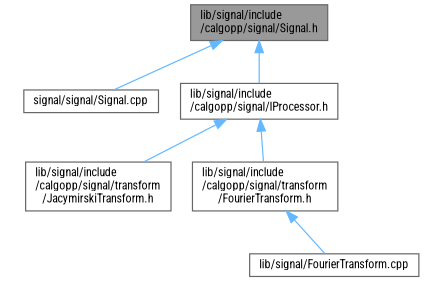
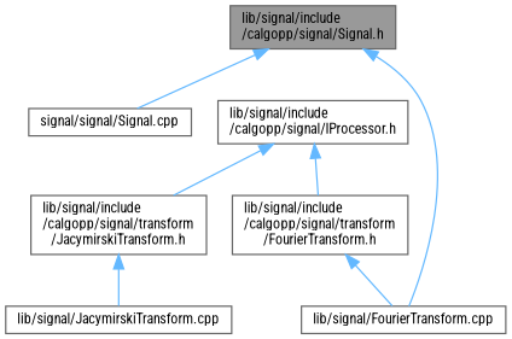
  digraph {
    fontname="Roboto Condensed"
    node [color=grey40 fillcolor=white fontname="Roboto Condensed" fontsize=10 shape=box style=filled]
    edge [color=steelblue1 dir=back fontname="Roboto Condensed" fontsize=10 labelfontname=Helvetica labelfontsize=10 style=solid]
    n1 [color=gray40 fillcolor=grey60 fontcolor=black height=0.2 label="lib/signal/include\l/calgopp/signal/Signal.h" width=0.4]
    n2 [height=0.2 label="signal/signal/Signal.cpp" width=0.4]
    n3 [height=0.2 label="lib/signal/include\l/calgopp/signal/IProcessor.h" width=0.4]
    n4 [height=0.2 label="lib/signal/include\l/calgopp/signal/transform\l/FourierTransform.h" width=0.4]
    n5 [height=0.2 label="lib/signal/include\l/calgopp/signal/transform\l/JacymirskiTransform.h" width=0.4]
    n6 [height=0.2 label="lib/signal/FourierTransform.cpp" width=0.4]
+   n7 [height=0.2 label="lib/signal/JacymirskiTransform.cpp" width=0.4]
    n1 -> n2
-   n1 -> n3
+   n1 -> n6
    n3 -> n4
    n3 -> n5
    n4 -> n6
+   n5 -> n7
  }
